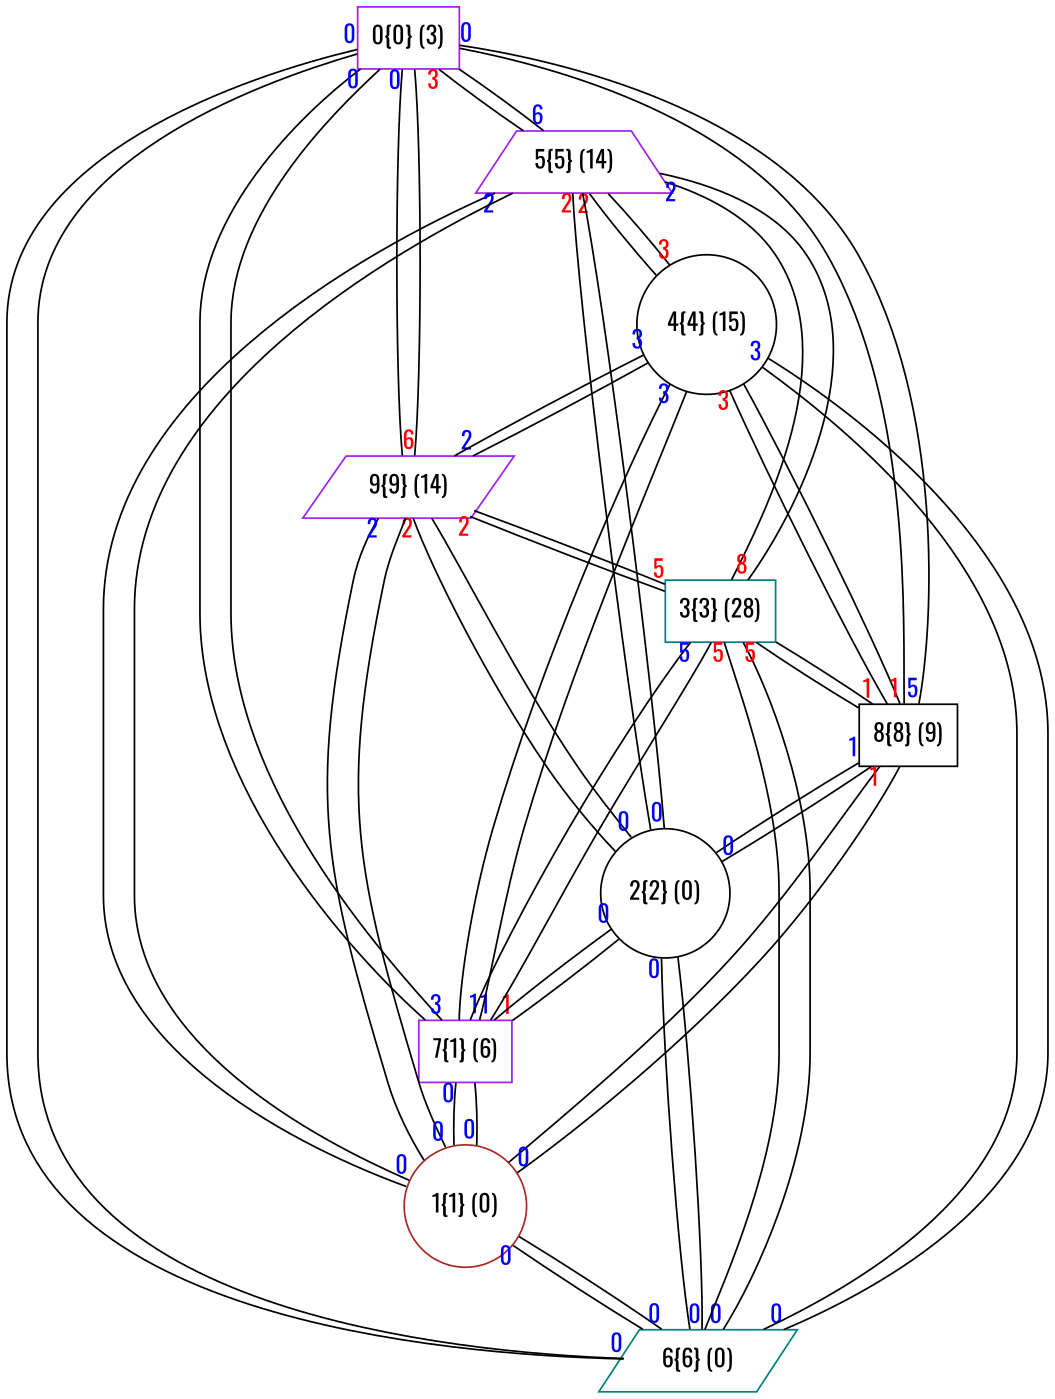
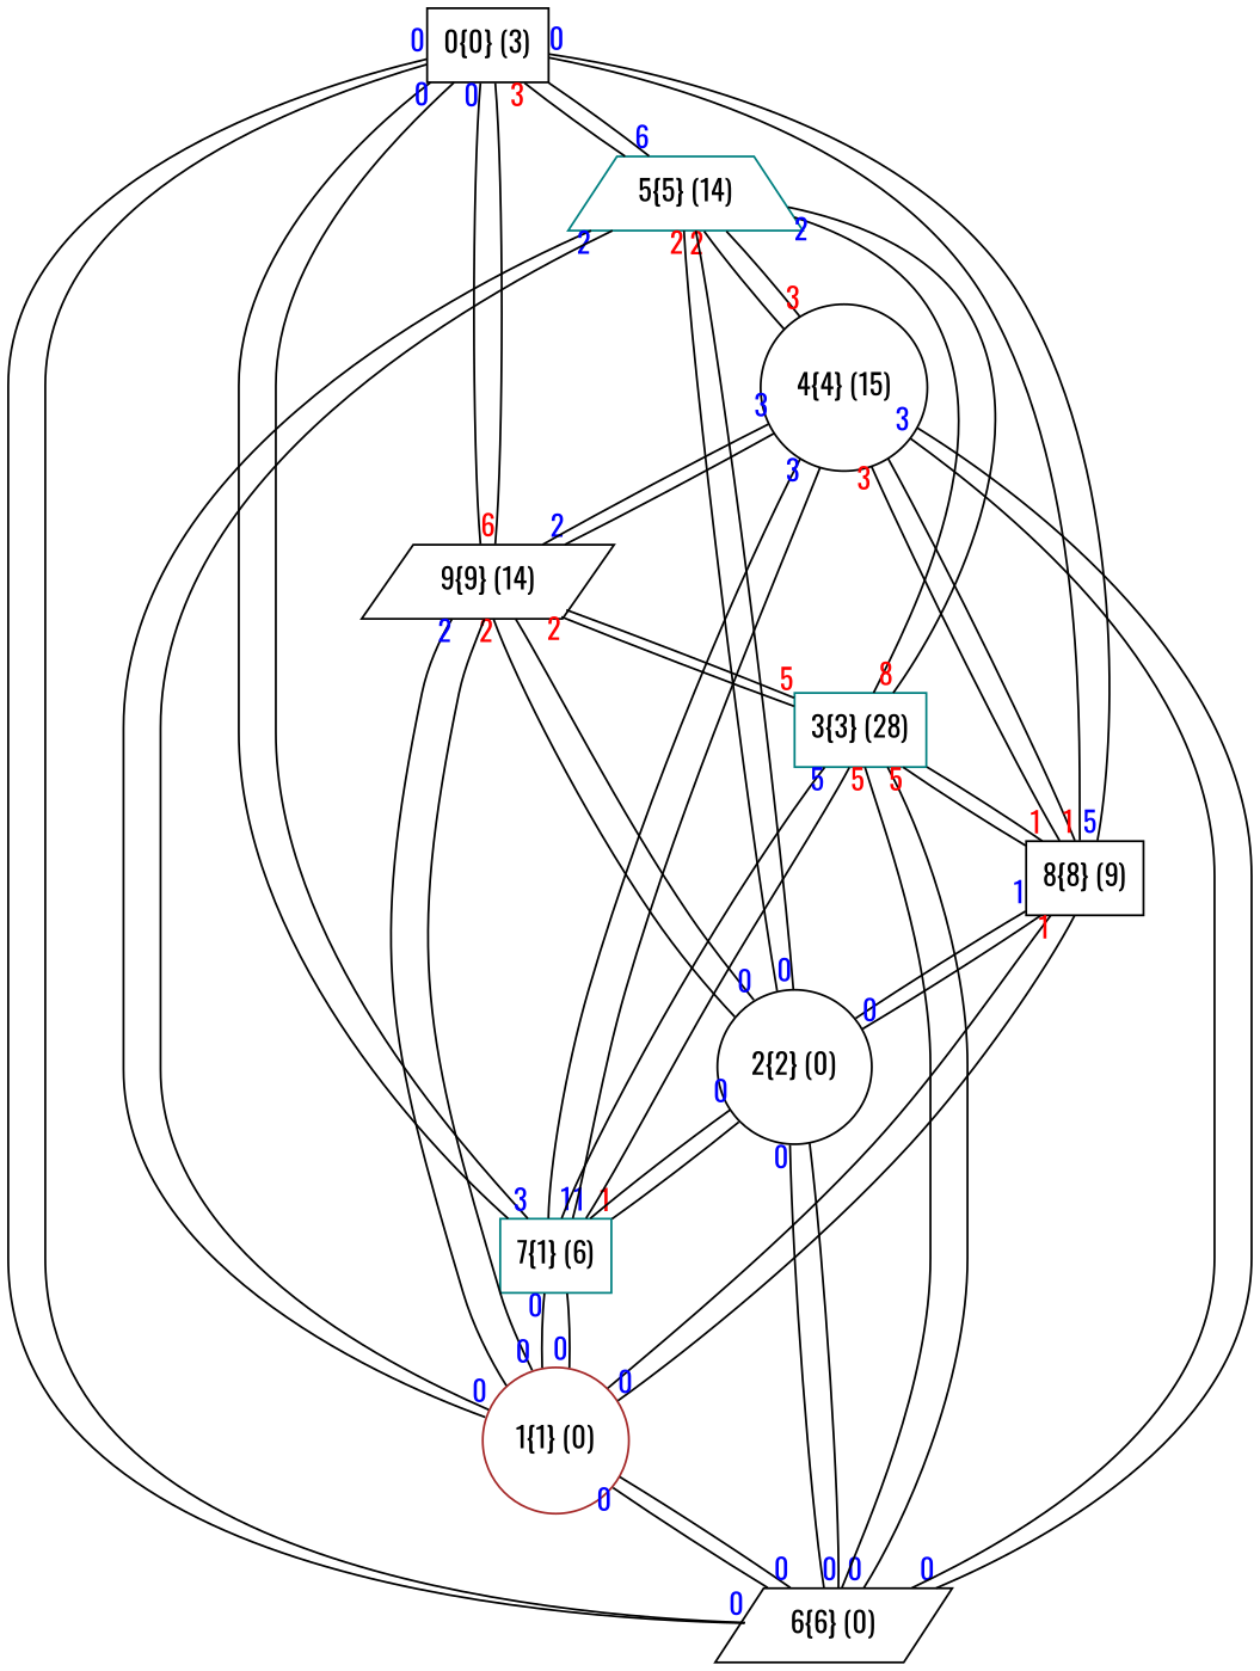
  graph {
    fontname=Oswald
    splines=true
    node [color=black fontname=Oswald shape=box]
    edge [fontcolor=blue fontname=Oswald taillabel=0]
-   n1 [color=purple label="0{0} (3)"]
-   n2 [color=purple label="5{5} (14)" shape=trapezium]
-   n3 [color=teal label="6{6} (0)" shape=parallelogram]
-   n4 [color=purple label="7{1} (6)"]
+   n1 [label="0{0} (3)"]
+   n2 [color=teal label="5{5} (14)" shape=trapezium]
+   n3 [label="6{6} (0)" shape=parallelogram]
+   n4 [color=teal label="7{1} (6)"]
    n5 [label="8{8} (9)"]
-   n6 [color=purple label="9{9} (14)" shape=parallelogram]
+   n6 [label="9{9} (14)" shape=parallelogram]
    n7 [color=brown label="1{1} (0)" shape=circle]
    n8 [label="2{2} (0)" shape=circle]
    n9 [color=teal label="3{3} (28)"]
    n10 [label="4{4} (15)" shape=circle]
    n1 -- n2 [fontcolor=red taillabel=3]
    n1 -- n3
    n1 -- n4
    n1 -- n5
    n1 -- n6
    n2 -- n1 [taillabel=6]
    n2 -- n7 [taillabel=2]
    n2 -- n8 [fontcolor=red taillabel=2]
    n2 -- n9 [taillabel=2]
    n2 -- n10 [fontcolor=red taillabel=2]
    n3 -- n1
    n3 -- n7
    n3 -- n8
    n3 -- n9
    n3 -- n10
    n4 -- n1 [taillabel=3]
    n4 -- n7
    n4 -- n8 [fontcolor=red taillabel=1]
    n4 -- n9 [taillabel=1]
    n4 -- n10 [taillabel=1]
    n5 -- n1 [taillabel=5]
    n5 -- n7 [fontcolor=red taillabel=1]
    n5 -- n8 [taillabel=1]
    n5 -- n9 [fontcolor=red taillabel=1]
    n5 -- n10 [fontcolor=red taillabel=1]
    n6 -- n1 [fontcolor=red taillabel=6]
    n6 -- n7 [taillabel=2]
    n6 -- n8 [fontcolor=red taillabel=2]
    n6 -- n9 [fontcolor=red taillabel=2]
    n6 -- n10 [taillabel=2]
    n7 -- n2
    n7 -- n3
    n7 -- n4
    n7 -- n5
    n7 -- n6
    n8 -- n2
    n8 -- n3
    n8 -- n4
    n8 -- n5
    n8 -- n6
    n9 -- n2 [fontcolor=red taillabel=8]
    n9 -- n3 [fontcolor=red taillabel=5]
    n9 -- n4 [taillabel=5]
    n9 -- n5 [fontcolor=red taillabel=5]
    n9 -- n6 [fontcolor=red taillabel=5]
    n10 -- n2 [fontcolor=red taillabel=3]
    n10 -- n3 [taillabel=3]
    n10 -- n4 [taillabel=3]
    n10 -- n5 [fontcolor=red taillabel=3]
    n10 -- n6 [taillabel=3]
  }
